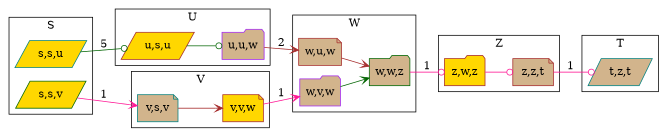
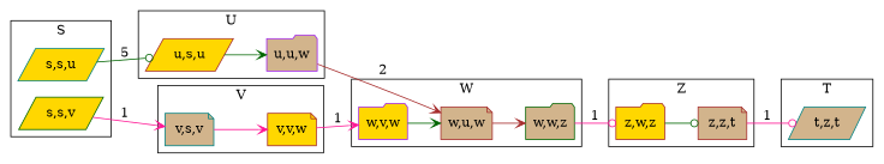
  digraph {
    rankdir=LR
    node [color=brown fillcolor=gold shape=parallelogram style=filled]
    edge [arrowhead=vee color=darkgreen]
    "u,s,u"
    "u,u,w" [color=purple fillcolor=tan shape=folder]
    "s,s,u" [color=teal]
    "s,s,v" [color=darkgreen]
    "w,u,w" [fillcolor=tan shape=note]
    "w,w,z" [color=darkgreen fillcolor=tan shape=folder]
-   "w,v,w" [color=purple fillcolor=tan shape=folder]
+   "w,v,w" [color=purple shape=folder]
    "z,w,z" [shape=folder]
    "z,z,t" [fillcolor=tan shape=note]
    "v,s,v" [color=teal fillcolor=tan shape=note]
    "v,v,w" [shape=note]
    "t,z,t" [color=teal fillcolor=tan]
    subgraph cluster_1 {
      label=U
      "u,s,u"
      "u,u,w"
    }
    subgraph cluster_2 {
      label=S
      "s,s,u"
      "s,s,v"
    }
    subgraph cluster_3 {
      label=W
      "w,u,w"
      "w,w,z"
      "w,v,w"
    }
    subgraph cluster_4 {
      label=Z
      "z,w,z"
      "z,z,t"
    }
    subgraph cluster_5 {
      label=V
      "v,s,v"
      "v,v,w"
    }
    subgraph cluster_6 {
      label=T
      "t,z,t"
    }
-   "u,s,u" -> "u,u,w" [arrowhead=odot]
+   "u,s,u" -> "u,u,w"
    "u,u,w" -> "w,u,w" [color=brown label=2]
    "s,s,u" -> "u,s,u" [arrowhead=odot label=5]
    "s,s,v" -> "v,s,v" [color=deeppink label=1]
    "w,u,w" -> "w,w,z" [color=brown]
    "w,w,z" -> "z,w,z" [arrowhead=odot color=deeppink label=1]
-   "w,v,w" -> "w,w,z"
-   "z,w,z" -> "z,z,t" [arrowhead=odot color=deeppink]
+   "w,v,w" -> "w,u,w"
+   "z,w,z" -> "z,z,t" [arrowhead=odot]
    "z,z,t" -> "t,z,t" [arrowhead=odot color=deeppink label=1]
-   "v,s,v" -> "v,v,w" [color=brown]
+   "v,s,v" -> "v,v,w" [color=deeppink]
    "v,v,w" -> "w,v,w" [color=deeppink label=1]
  }
